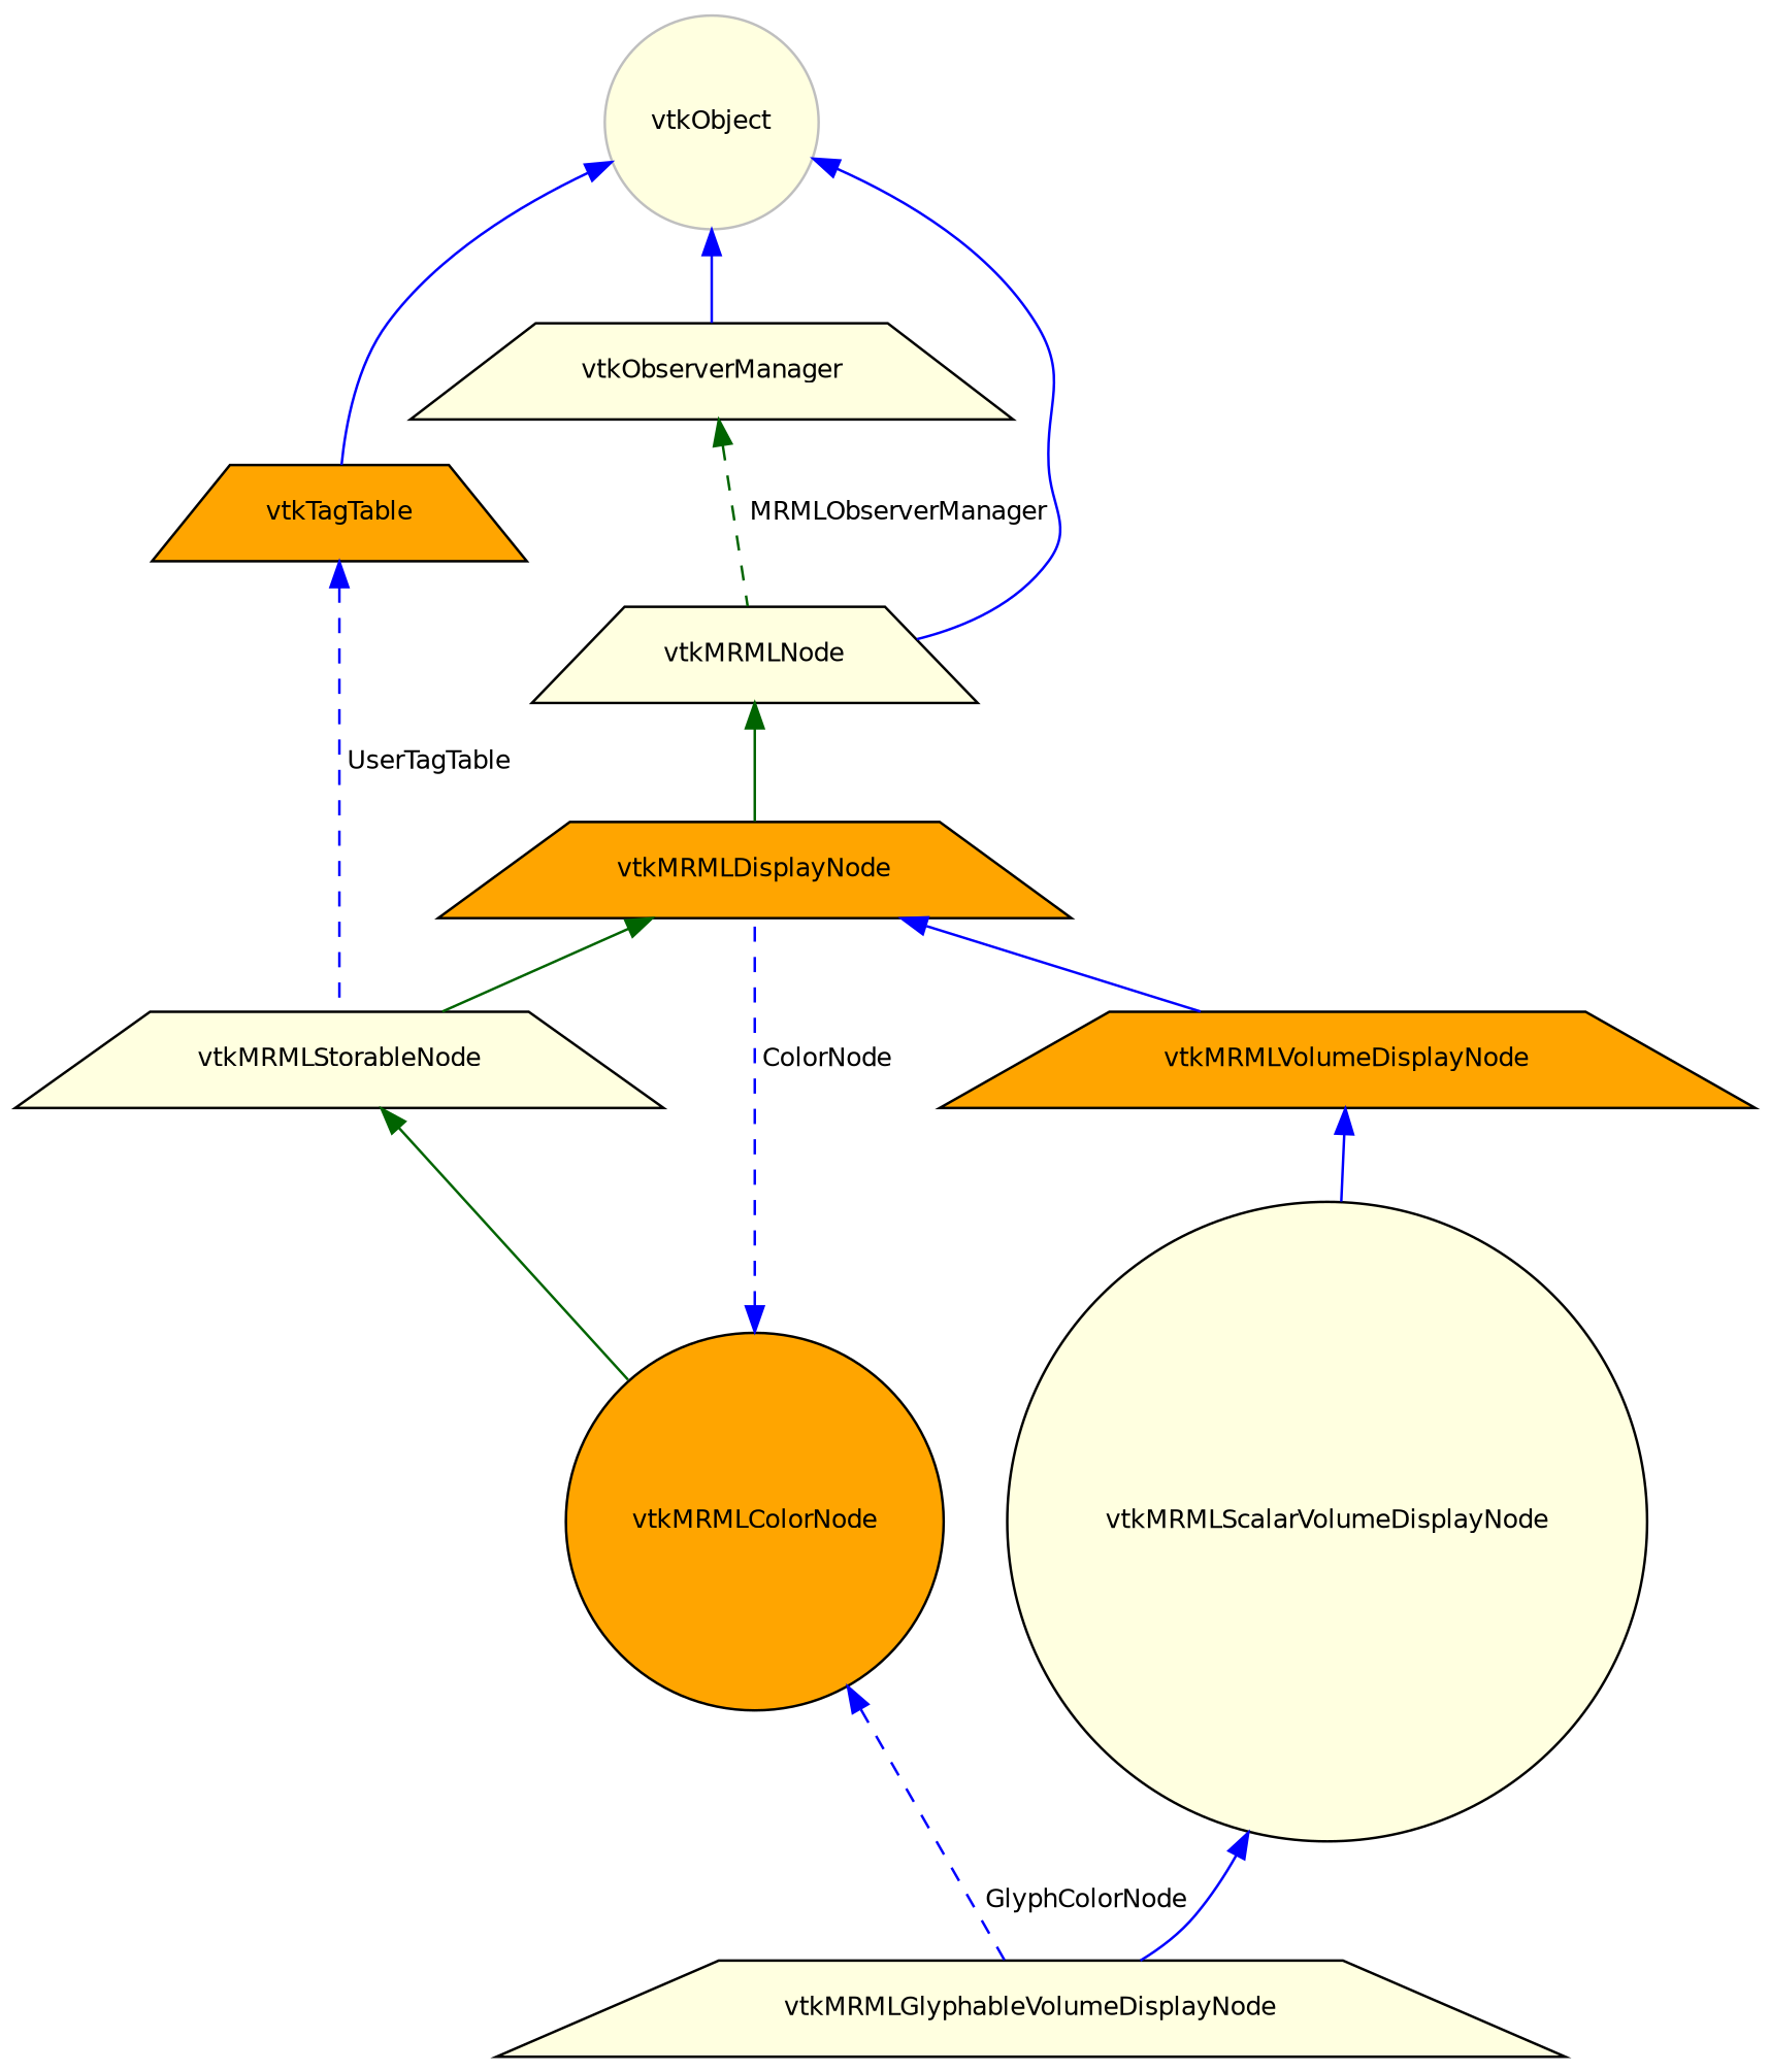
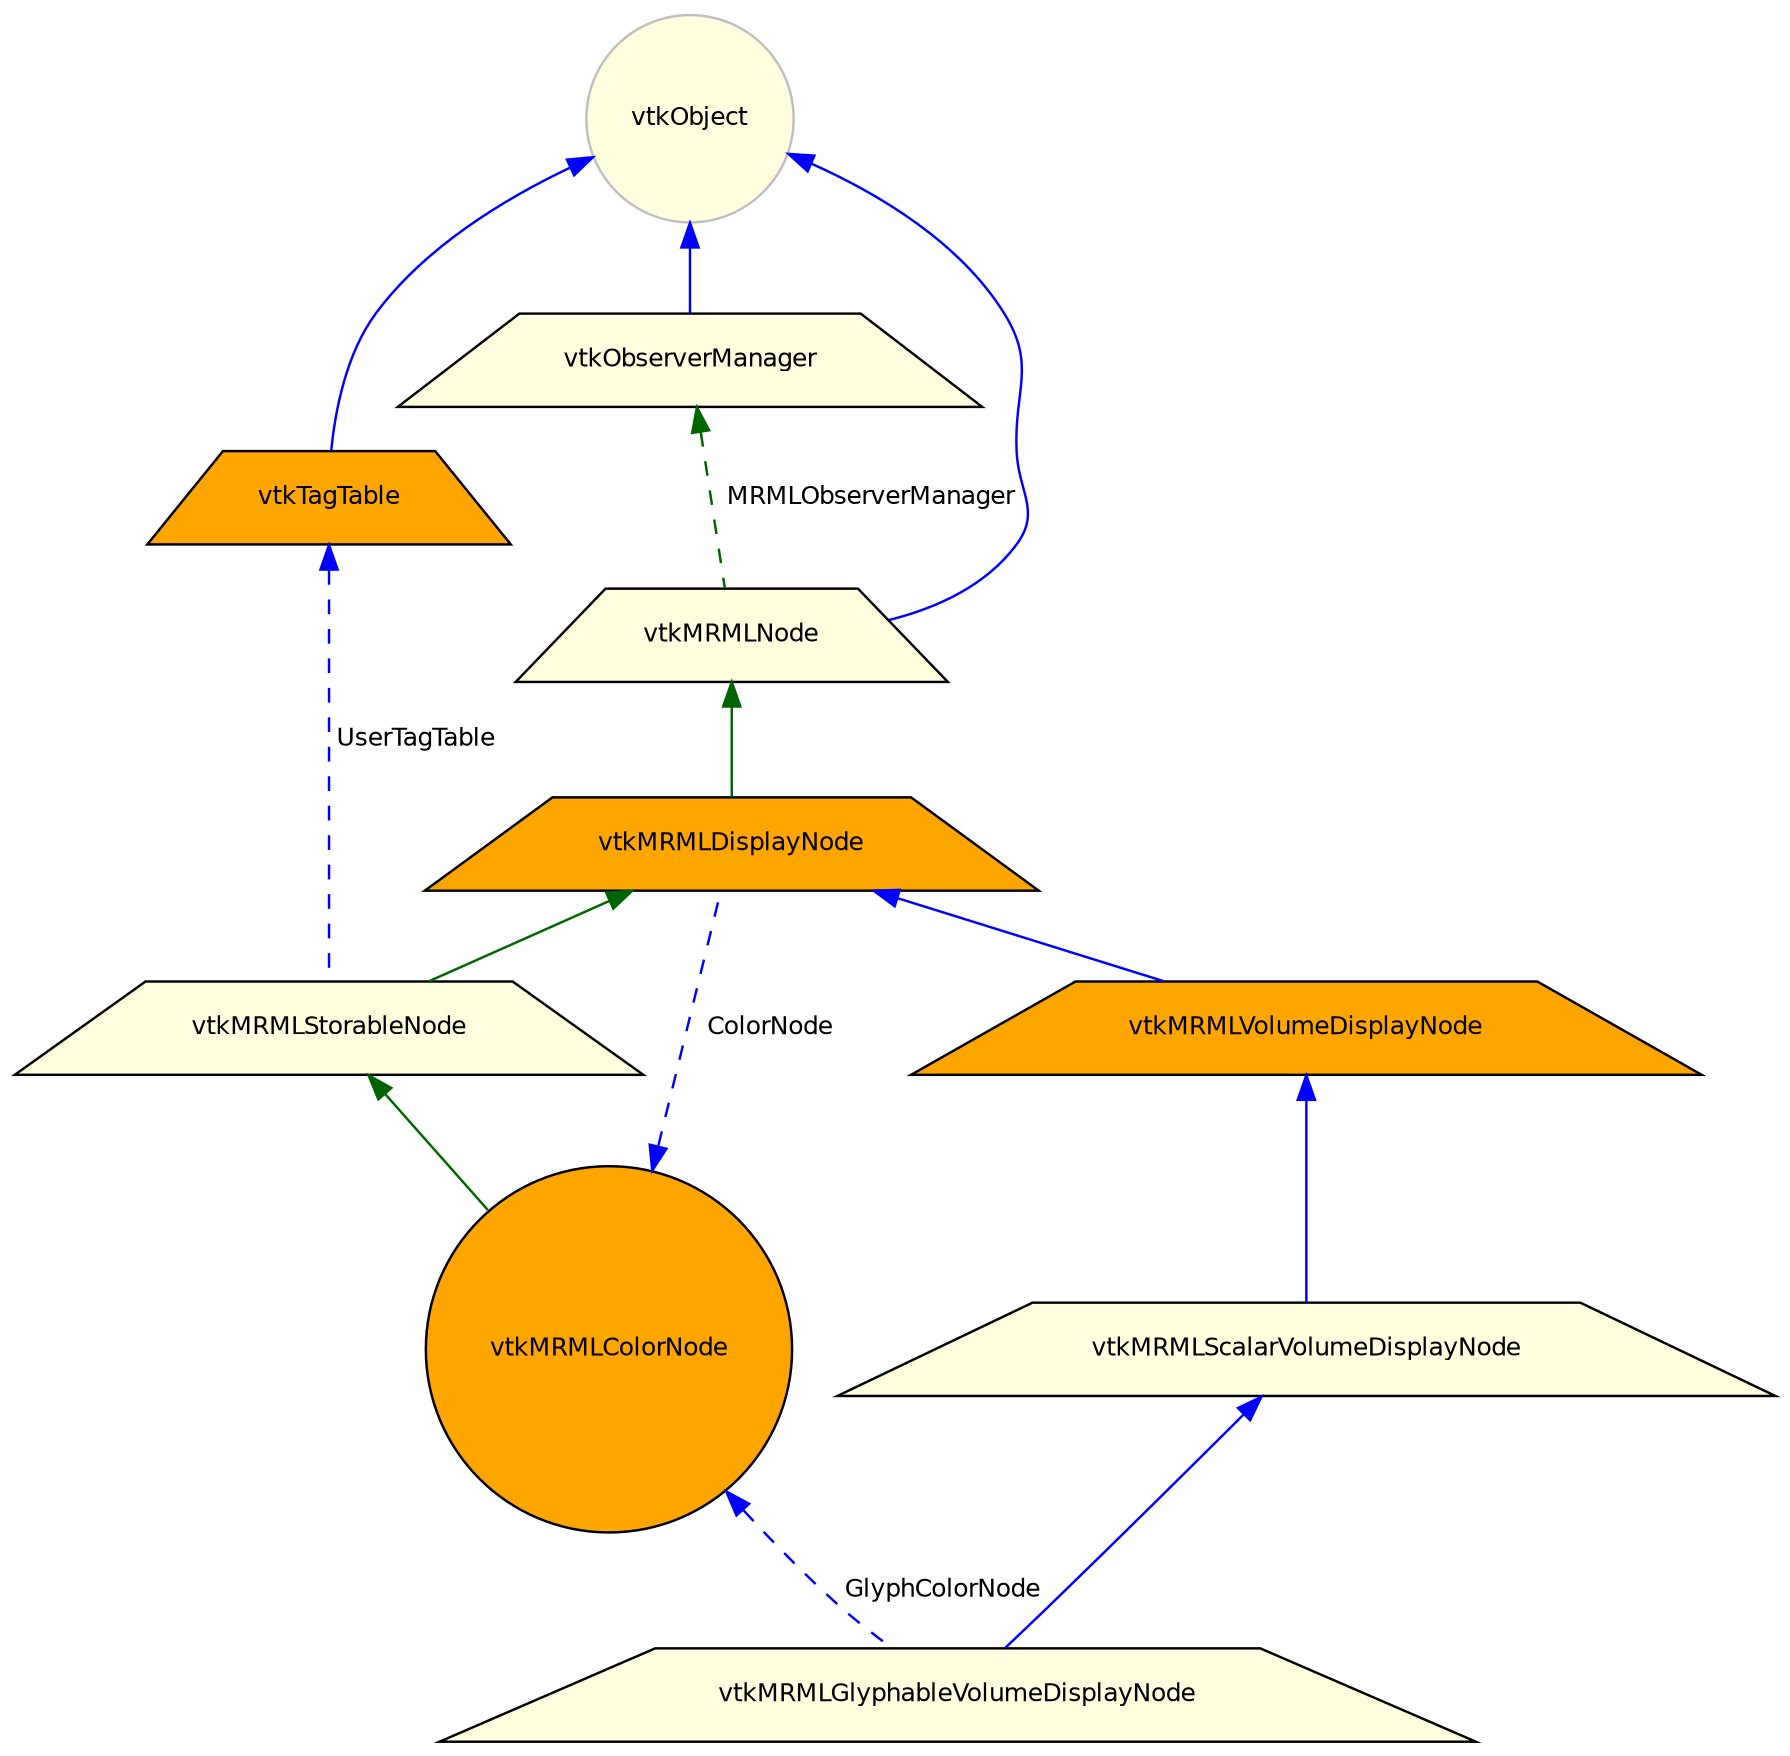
  digraph {
    node [color=black fillcolor=lightyellow fontname=Helvetica fontsize=10 shape=trapezium style=filled]
    edge [color=blue dir=back fontname=Helvetica fontsize=10 labelfontname=Helvetica labelfontsize=10 style=solid]
    n1 [fontcolor=black height=0.2 label=vtkMRMLGlyphableVolumeDisplayNode width=0.4]
-   n2 [height=0.2 label=vtkMRMLScalarVolumeDisplayNode shape=circle width=0.4]
+   n2 [height=0.2 label=vtkMRMLScalarVolumeDisplayNode width=0.4]
    n3 [fillcolor=orange height=0.2 label=vtkMRMLVolumeDisplayNode width=0.4]
    n4 [fillcolor=orange height=0.2 label=vtkMRMLDisplayNode width=0.4]
    n5 [height=0.2 label=vtkMRMLStorableNode width=0.4]
    n6 [height=0.2 label=vtkMRMLNode width=0.4]
    n7 [fillcolor=orange height=0.2 label=vtkMRMLColorNode shape=circle width=0.4]
    n8 [color=grey75 height=0.2 label=vtkObject shape=circle width=0.4]
    n9 [height=0.2 label=vtkObserverManager width=0.4]
    n10 [fillcolor=orange height=0.2 label=vtkTagTable width=0.4]
    n2 -> n1
    n3 -> n2
    n4 -> n3
    n4 -> n5 [color=darkgreen]
    n5 -> n7 [color=darkgreen]
    n6 -> n4 [color=darkgreen]
    n7 -> n1 [label=" GlyphColorNode" style=dashed]
    n7 -> n4 [label=" ColorNode" style=dashed]
    n8 -> n6
    n8 -> n9
    n8 -> n10
    n9 -> n6 [color=darkgreen label=" MRMLObserverManager" style=dashed]
    n10 -> n5 [label=" UserTagTable" style=dashed]
  }
